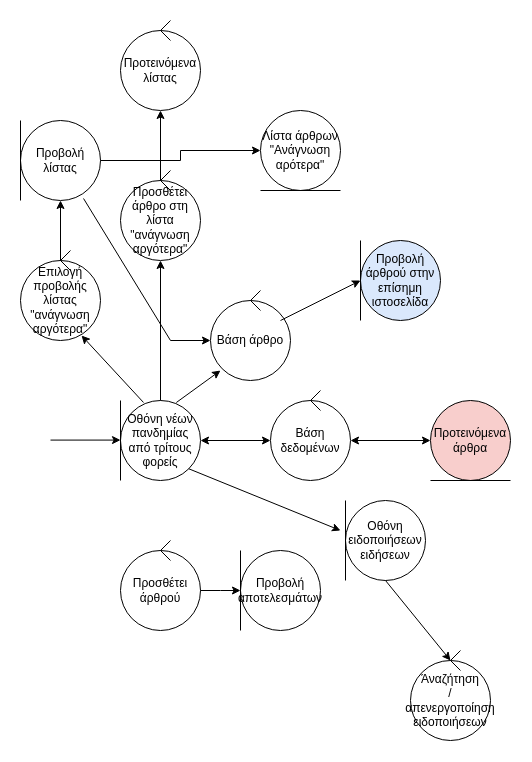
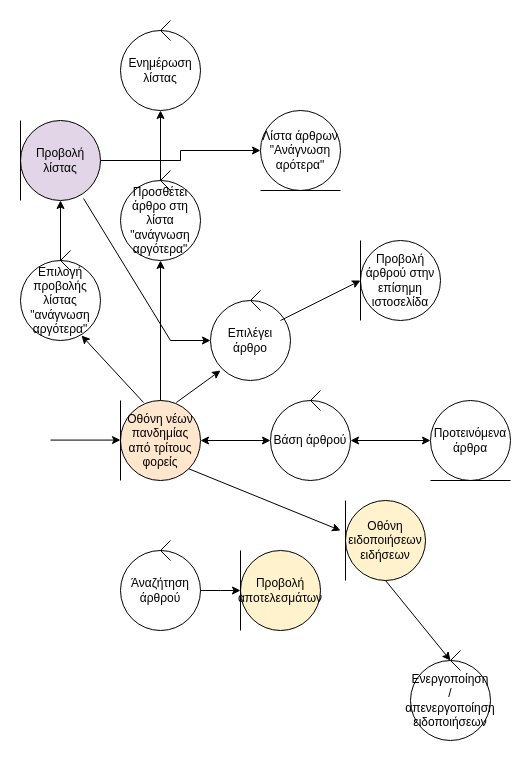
  <mxCell id="0" />
  <mxCell id="1" parent="0" />
  <mxCell id="2" value="" style="group" vertex="1" connectable="0" parent="1"><mxGeometry x="120" y="20" width="80" height="90" as="geometry" /></mxCell>
- <mxCell id="3" value="Προτεινόμενα λίστας" style="ellipse;whiteSpace=wrap;html=1;aspect=fixed;" vertex="1" parent="2"><mxGeometry y="10" width="80" height="80" as="geometry" /></mxCell>
+ <mxCell id="3" value="Ενημέρωση λίστας" style="ellipse;whiteSpace=wrap;html=1;aspect=fixed;" vertex="1" parent="2"><mxGeometry y="10" width="80" height="80" as="geometry" /></mxCell>
  <mxCell id="4" value="" style="group" vertex="1" connectable="0" parent="2"><mxGeometry x="40" width="10" height="20" as="geometry" /></mxCell>
  <mxCell id="5" value="" style="endArrow=none;html=1;" edge="1" parent="4"><mxGeometry width="50" height="50" relative="1" as="geometry"><mxPoint x="10" y="20" as="sourcePoint" /><mxPoint y="10" as="targetPoint" /></mxGeometry></mxCell>
  <mxCell id="6" value="" style="endArrow=none;html=1;" edge="1" parent="4"><mxGeometry width="50" height="50" relative="1" as="geometry"><mxPoint y="10" as="sourcePoint" /><mxPoint x="10" as="targetPoint" /></mxGeometry></mxCell>
  <mxCell id="7" value="" style="group;rotation=0;" vertex="1" connectable="0" parent="1"><mxGeometry x="120" y="400" width="80" height="80" as="geometry" /></mxCell>
- <mxCell id="8" value="Οθόνη νέων πανδημίας από τρίτους φορείς" style="ellipse;whiteSpace=wrap;html=1;aspect=fixed;rotation=0;" vertex="1" parent="7"><mxGeometry width="80" height="80" as="geometry" /></mxCell>
+ <mxCell id="8" value="Οθόνη νέων πανδημίας από τρίτους φορείς" style="ellipse;whiteSpace=wrap;html=1;aspect=fixed;rotation=0;fillColor=#ffe6cc;" vertex="1" parent="7"><mxGeometry width="80" height="80" as="geometry" /></mxCell>
  <mxCell id="9" value="" style="endArrow=none;html=1;" edge="1" parent="7"><mxGeometry width="50" height="50" relative="1" as="geometry"><mxPoint y="80" as="sourcePoint" /><mxPoint as="targetPoint" /></mxGeometry></mxCell>
  <mxCell id="10" value="" style="endArrow=classic;html=1;" edge="1" parent="1"><mxGeometry width="50" height="50" relative="1" as="geometry"><mxPoint x="50" y="439.58" as="sourcePoint" /><mxPoint x="120" y="439.58" as="targetPoint" /></mxGeometry></mxCell>
  <mxCell id="11" value="" style="group" vertex="1" connectable="0" parent="1"><mxGeometry x="410" y="650" width="80" height="90" as="geometry" /></mxCell>
- <mxCell id="12" value="&lt;div&gt;Άναζήτηση&lt;/div&gt;&lt;div&gt;/απενεργοποίηση ειδοποιήσεων&lt;/div&gt;" style="ellipse;whiteSpace=wrap;html=1;aspect=fixed;" vertex="1" parent="11"><mxGeometry y="10" width="80" height="80" as="geometry" /></mxCell>
+ <mxCell id="12" value="&lt;div&gt;Ενεργοποίηση&lt;/div&gt;&lt;div&gt;/απενεργοποίηση ειδοποιήσεων&lt;/div&gt;" style="ellipse;whiteSpace=wrap;html=1;aspect=fixed;" vertex="1" parent="11"><mxGeometry y="10" width="80" height="80" as="geometry" /></mxCell>
  <mxCell id="13" value="" style="group" vertex="1" connectable="0" parent="11"><mxGeometry x="40" width="10" height="20" as="geometry" /></mxCell>
  <mxCell id="14" value="" style="endArrow=none;html=1;" edge="1" parent="13"><mxGeometry width="50" height="50" relative="1" as="geometry"><mxPoint x="10" y="20" as="sourcePoint" /><mxPoint y="10" as="targetPoint" /></mxGeometry></mxCell>
  <mxCell id="15" value="" style="endArrow=none;html=1;" edge="1" parent="13"><mxGeometry width="50" height="50" relative="1" as="geometry"><mxPoint y="10" as="sourcePoint" /><mxPoint x="10" as="targetPoint" /></mxGeometry></mxCell>
  <mxCell id="16" value="" style="group;rotation=0;" vertex="1" connectable="0" parent="1"><mxGeometry x="345" y="500" width="80" height="80" as="geometry" /></mxCell>
- <mxCell id="17" value="&lt;div&gt;Οθόνη ειδοποιήσεων&lt;/div&gt;&lt;div&gt;ειδήσεων&lt;br&gt;&lt;/div&gt;" style="ellipse;whiteSpace=wrap;html=1;aspect=fixed;rotation=0;" vertex="1" parent="16"><mxGeometry width="80" height="80" as="geometry" /></mxCell>
+ <mxCell id="17" value="&lt;div&gt;Οθόνη ειδοποιήσεων&lt;/div&gt;&lt;div&gt;ειδήσεων&lt;br&gt;&lt;/div&gt;" style="ellipse;whiteSpace=wrap;html=1;aspect=fixed;rotation=0;fillColor=#fff2cc;" vertex="1" parent="16"><mxGeometry width="80" height="80" as="geometry" /></mxCell>
  <mxCell id="18" value="" style="endArrow=none;html=1;" edge="1" parent="16"><mxGeometry width="50" height="50" relative="1" as="geometry"><mxPoint y="80" as="sourcePoint" /><mxPoint as="targetPoint" /></mxGeometry></mxCell>
  <mxCell id="19" value="" style="endArrow=classic;html=1;exitX=0.5;exitY=1;exitDx=0;exitDy=0;" edge="1" parent="1" source="17"><mxGeometry width="50" height="50" relative="1" as="geometry"><mxPoint x="450" y="585" as="sourcePoint" /><mxPoint x="450" y="660" as="targetPoint" /></mxGeometry></mxCell>
  <mxCell id="20" value="" style="group;rotation=0;" vertex="1" connectable="0" parent="1"><mxGeometry x="360" y="240" width="80" height="80" as="geometry" /></mxCell>
- <mxCell id="21" value="Προβολή άρθρού στην επίσημη ιστοσελίδα" style="ellipse;whiteSpace=wrap;html=1;aspect=fixed;rotation=0;fillColor=#dae8fc;" vertex="1" parent="20"><mxGeometry width="80" height="80" as="geometry" /></mxCell>
+ <mxCell id="21" value="Προβολή άρθρού στην επίσημη ιστοσελίδα" style="ellipse;whiteSpace=wrap;html=1;aspect=fixed;rotation=0;" vertex="1" parent="20"><mxGeometry width="80" height="80" as="geometry" /></mxCell>
  <mxCell id="22" value="" style="endArrow=none;html=1;" edge="1" parent="20"><mxGeometry width="50" height="50" relative="1" as="geometry"><mxPoint y="80" as="sourcePoint" /><mxPoint as="targetPoint" /></mxGeometry></mxCell>
  <mxCell id="23" value="" style="group" vertex="1" connectable="0" parent="1"><mxGeometry x="210" y="290" width="80" height="90" as="geometry" /></mxCell>
- <mxCell id="24" value="Βάση άρθρο" style="ellipse;whiteSpace=wrap;html=1;aspect=fixed;" vertex="1" parent="23"><mxGeometry y="10" width="80" height="80" as="geometry" /></mxCell>
+ <mxCell id="24" value="Επιλέγει άρθρο" style="ellipse;whiteSpace=wrap;html=1;aspect=fixed;" vertex="1" parent="23"><mxGeometry y="10" width="80" height="80" as="geometry" /></mxCell>
  <mxCell id="25" value="" style="group" vertex="1" connectable="0" parent="23"><mxGeometry x="40" width="10" height="20" as="geometry" /></mxCell>
  <mxCell id="26" value="" style="endArrow=none;html=1;" edge="1" parent="25"><mxGeometry width="50" height="50" relative="1" as="geometry"><mxPoint x="10" y="20" as="sourcePoint" /><mxPoint y="10" as="targetPoint" /></mxGeometry></mxCell>
  <mxCell id="27" value="" style="endArrow=none;html=1;" edge="1" parent="25"><mxGeometry width="50" height="50" relative="1" as="geometry"><mxPoint y="10" as="sourcePoint" /><mxPoint x="10" as="targetPoint" /></mxGeometry></mxCell>
  <mxCell id="28" value="" style="endArrow=classic;html=1;exitX=0.698;exitY=0.025;exitDx=0;exitDy=0;exitPerimeter=0;" edge="1" parent="1" source="8"><mxGeometry width="50" height="50" relative="1" as="geometry"><mxPoint x="190" y="380" as="sourcePoint" /><mxPoint x="220" y="370" as="targetPoint" /></mxGeometry></mxCell>
  <mxCell id="29" value="" style="endArrow=classic;html=1;exitX=0.698;exitY=0.025;exitDx=0;exitDy=0;exitPerimeter=0;" edge="1" parent="1"><mxGeometry width="50" height="50" relative="1" as="geometry"><mxPoint x="280" y="320" as="sourcePoint" /><mxPoint x="360" y="280" as="targetPoint" /></mxGeometry></mxCell>
  <mxCell id="30" value="" style="group" vertex="1" connectable="0" parent="1"><mxGeometry x="120" y="540" width="80" height="90" as="geometry" /></mxCell>
- <mxCell id="31" value="Προσθέτει άρθρού" style="ellipse;whiteSpace=wrap;html=1;aspect=fixed;" vertex="1" parent="30"><mxGeometry y="10" width="80" height="80" as="geometry" /></mxCell>
+ <mxCell id="31" value="Άναζήτηση άρθρού" style="ellipse;whiteSpace=wrap;html=1;aspect=fixed;" vertex="1" parent="30"><mxGeometry y="10" width="80" height="80" as="geometry" /></mxCell>
  <mxCell id="32" value="" style="group" vertex="1" connectable="0" parent="30"><mxGeometry x="40" width="10" height="20" as="geometry" /></mxCell>
  <mxCell id="33" value="" style="endArrow=none;html=1;" edge="1" parent="32"><mxGeometry width="50" height="50" relative="1" as="geometry"><mxPoint x="10" y="20" as="sourcePoint" /><mxPoint y="10" as="targetPoint" /></mxGeometry></mxCell>
  <mxCell id="34" value="" style="endArrow=none;html=1;" edge="1" parent="32"><mxGeometry width="50" height="50" relative="1" as="geometry"><mxPoint y="10" as="sourcePoint" /><mxPoint x="10" as="targetPoint" /></mxGeometry></mxCell>
  <mxCell id="35" value="" style="group;rotation=0;" vertex="1" connectable="0" parent="1"><mxGeometry x="240" y="550" width="80" height="80" as="geometry" /></mxCell>
- <mxCell id="36" value="Προβολή αποτελεσμάτων" style="ellipse;whiteSpace=wrap;html=1;aspect=fixed;rotation=0;" vertex="1" parent="35"><mxGeometry width="80" height="80" as="geometry" /></mxCell>
+ <mxCell id="36" value="Προβολή αποτελεσμάτων" style="ellipse;whiteSpace=wrap;html=1;aspect=fixed;rotation=0;fillColor=#fff2cc;" vertex="1" parent="35"><mxGeometry width="80" height="80" as="geometry" /></mxCell>
  <mxCell id="37" value="" style="endArrow=none;html=1;" edge="1" parent="35"><mxGeometry width="50" height="50" relative="1" as="geometry"><mxPoint y="80" as="sourcePoint" /><mxPoint as="targetPoint" /></mxGeometry></mxCell>
  <mxCell id="38" value="" style="group" vertex="1" connectable="0" parent="1"><mxGeometry x="270" y="390" width="80" height="90" as="geometry" /></mxCell>
- <mxCell id="39" value="Βάση δεδομένων" style="ellipse;whiteSpace=wrap;html=1;aspect=fixed;" vertex="1" parent="38"><mxGeometry y="10" width="80" height="80" as="geometry" /></mxCell>
+ <mxCell id="39" value="Βάση άρθρού" style="ellipse;whiteSpace=wrap;html=1;aspect=fixed;" vertex="1" parent="38"><mxGeometry y="10" width="80" height="80" as="geometry" /></mxCell>
  <mxCell id="40" value="" style="group" vertex="1" connectable="0" parent="38"><mxGeometry x="40" width="10" height="20" as="geometry" /></mxCell>
  <mxCell id="41" value="" style="endArrow=none;html=1;" edge="1" parent="40"><mxGeometry width="50" height="50" relative="1" as="geometry"><mxPoint x="10" y="20" as="sourcePoint" /><mxPoint y="10" as="targetPoint" /></mxGeometry></mxCell>
  <mxCell id="42" value="" style="endArrow=none;html=1;" edge="1" parent="40"><mxGeometry width="50" height="50" relative="1" as="geometry"><mxPoint y="10" as="sourcePoint" /><mxPoint x="10" as="targetPoint" /></mxGeometry></mxCell>
  <mxCell id="43" value="" style="group;rotation=0;" vertex="1" connectable="0" parent="1"><mxGeometry x="20" y="120" width="80" height="80" as="geometry" /></mxCell>
- <mxCell id="44" value="Προβολή λίστας" style="ellipse;whiteSpace=wrap;html=1;aspect=fixed;rotation=0;" vertex="1" parent="43"><mxGeometry width="80" height="80" as="geometry" /></mxCell>
+ <mxCell id="44" value="Προβολή λίστας" style="ellipse;whiteSpace=wrap;html=1;aspect=fixed;rotation=0;fillColor=#e1d5e7;" vertex="1" parent="43"><mxGeometry width="80" height="80" as="geometry" /></mxCell>
  <mxCell id="45" value="" style="endArrow=none;html=1;" edge="1" parent="43"><mxGeometry width="50" height="50" relative="1" as="geometry"><mxPoint y="80" as="sourcePoint" /><mxPoint as="targetPoint" /></mxGeometry></mxCell>
  <mxCell id="46" value="" style="endArrow=none;html=1;exitX=0.788;exitY=0.975;exitDx=0;exitDy=0;exitPerimeter=0;" edge="1" parent="43" source="44"><mxGeometry width="50" height="50" relative="1" as="geometry"><mxPoint x="60" y="120" as="sourcePoint" /><mxPoint x="150" y="220" as="targetPoint" /></mxGeometry></mxCell>
  <mxCell id="47" value="" style="endArrow=classic;startArrow=classic;html=1;exitX=1;exitY=0.5;exitDx=0;exitDy=0;entryX=0;entryY=0.5;entryDx=0;entryDy=0;" edge="1" parent="1" source="8" target="39"><mxGeometry width="50" height="50" relative="1" as="geometry"><mxPoint x="210" y="470" as="sourcePoint" /><mxPoint x="260" y="420" as="targetPoint" /></mxGeometry></mxCell>
  <mxCell id="48" value="" style="group" vertex="1" connectable="0" parent="1"><mxGeometry x="430" y="400" width="80" height="80" as="geometry" /></mxCell>
- <mxCell id="49" value="Προτεινόμενα άρθρα" style="ellipse;whiteSpace=wrap;html=1;aspect=fixed;rotation=0;fillColor=#f8cecc;" vertex="1" parent="48"><mxGeometry width="80" height="80" as="geometry" /></mxCell>
+ <mxCell id="49" value="Προτεινόμενα άρθρα" style="ellipse;whiteSpace=wrap;html=1;aspect=fixed;rotation=0;" vertex="1" parent="48"><mxGeometry width="80" height="80" as="geometry" /></mxCell>
  <mxCell id="50" value="" style="endArrow=none;html=1;" edge="1" parent="48"><mxGeometry width="50" height="50" relative="1" as="geometry"><mxPoint y="80" as="sourcePoint" /><mxPoint x="80" y="80" as="targetPoint" /></mxGeometry></mxCell>
  <mxCell id="51" value="" style="endArrow=classic;startArrow=classic;html=1;entryX=0;entryY=0.5;entryDx=0;entryDy=0;exitX=1;exitY=0.5;exitDx=0;exitDy=0;" edge="1" parent="1" source="39" target="49"><mxGeometry width="50" height="50" relative="1" as="geometry"><mxPoint x="360" y="450" as="sourcePoint" /><mxPoint x="410" y="400" as="targetPoint" /></mxGeometry></mxCell>
  <mxCell id="52" style="edgeStyle=orthogonalEdgeStyle;rounded=0;orthogonalLoop=1;jettySize=auto;html=1;exitX=1;exitY=0.5;exitDx=0;exitDy=0;" edge="1" parent="1" source="31"><mxGeometry relative="1" as="geometry"><mxPoint x="240" y="590" as="targetPoint" /></mxGeometry></mxCell>
  <mxCell id="53" value="" style="group" vertex="1" connectable="0" parent="1"><mxGeometry x="120" y="170" width="80" height="90" as="geometry" /></mxCell>
  <mxCell id="54" value="Προσθέτει άρθρο στη λίστα &quot;ανάγνωση αργότερα&quot;" style="ellipse;whiteSpace=wrap;html=1;aspect=fixed;" vertex="1" parent="53"><mxGeometry y="10" width="80" height="80" as="geometry" /></mxCell>
  <mxCell id="55" value="" style="group" vertex="1" connectable="0" parent="53"><mxGeometry x="40" width="10" height="20" as="geometry" /></mxCell>
  <mxCell id="56" value="" style="endArrow=none;html=1;" edge="1" parent="55"><mxGeometry width="50" height="50" relative="1" as="geometry"><mxPoint x="10" y="20" as="sourcePoint" /><mxPoint y="10" as="targetPoint" /></mxGeometry></mxCell>
  <mxCell id="57" value="" style="endArrow=none;html=1;" edge="1" parent="55"><mxGeometry width="50" height="50" relative="1" as="geometry"><mxPoint y="10" as="sourcePoint" /><mxPoint x="10" as="targetPoint" /></mxGeometry></mxCell>
  <mxCell id="58" style="edgeStyle=orthogonalEdgeStyle;rounded=0;orthogonalLoop=1;jettySize=auto;html=1;exitX=0.5;exitY=0;exitDx=0;exitDy=0;entryX=0.5;entryY=1;entryDx=0;entryDy=0;" edge="1" parent="1" source="8" target="54"><mxGeometry relative="1" as="geometry" /></mxCell>
  <mxCell id="59" value="" style="group" vertex="1" connectable="0" parent="1"><mxGeometry x="260" y="110" width="80" height="80" as="geometry" /></mxCell>
  <mxCell id="60" value="Λίστα άρθρων &quot;Ανάγνωση αρότερα&quot;" style="ellipse;whiteSpace=wrap;html=1;aspect=fixed;rotation=0;" vertex="1" parent="59"><mxGeometry width="80" height="80" as="geometry" /></mxCell>
  <mxCell id="61" value="" style="endArrow=none;html=1;" edge="1" parent="59"><mxGeometry width="50" height="50" relative="1" as="geometry"><mxPoint y="80" as="sourcePoint" /><mxPoint x="80" y="80" as="targetPoint" /></mxGeometry></mxCell>
  <mxCell id="62" value="" style="group" vertex="1" connectable="0" parent="1"><mxGeometry x="20" y="250" width="80" height="90" as="geometry" /></mxCell>
  <mxCell id="63" value="Επιλογή προβολής λίστας &quot;ανάγνωση αργότερα&quot;" style="ellipse;whiteSpace=wrap;html=1;aspect=fixed;" vertex="1" parent="62"><mxGeometry y="10" width="80" height="80" as="geometry" /></mxCell>
  <mxCell id="64" value="" style="group" vertex="1" connectable="0" parent="62"><mxGeometry x="40" width="10" height="20" as="geometry" /></mxCell>
  <mxCell id="65" value="" style="endArrow=none;html=1;" edge="1" parent="64"><mxGeometry width="50" height="50" relative="1" as="geometry"><mxPoint x="10" y="20" as="sourcePoint" /><mxPoint y="10" as="targetPoint" /></mxGeometry></mxCell>
  <mxCell id="66" value="" style="endArrow=none;html=1;" edge="1" parent="64"><mxGeometry width="50" height="50" relative="1" as="geometry"><mxPoint y="10" as="sourcePoint" /><mxPoint x="10" as="targetPoint" /></mxGeometry></mxCell>
  <mxCell id="67" value="" style="endArrow=classic;html=1;entryX=0.763;entryY=0.938;entryDx=0;entryDy=0;entryPerimeter=0;exitX=0.288;exitY=0.025;exitDx=0;exitDy=0;exitPerimeter=0;" edge="1" parent="1" source="8" target="63"><mxGeometry width="50" height="50" relative="1" as="geometry"><mxPoint x="100" y="410" as="sourcePoint" /><mxPoint x="150" y="360" as="targetPoint" /></mxGeometry></mxCell>
  <mxCell id="68" style="edgeStyle=orthogonalEdgeStyle;rounded=0;orthogonalLoop=1;jettySize=auto;html=1;" edge="1" parent="1" source="54" target="3"><mxGeometry relative="1" as="geometry" /></mxCell>
  <mxCell id="69" style="edgeStyle=orthogonalEdgeStyle;rounded=0;orthogonalLoop=1;jettySize=auto;html=1;entryX=0;entryY=0.5;entryDx=0;entryDy=0;" edge="1" parent="1" source="44" target="60"><mxGeometry relative="1" as="geometry" /></mxCell>
  <mxCell id="70" style="edgeStyle=orthogonalEdgeStyle;rounded=0;orthogonalLoop=1;jettySize=auto;html=1;" edge="1" parent="1" source="63" target="44"><mxGeometry relative="1" as="geometry" /></mxCell>
  <mxCell id="71" value="" style="endArrow=classic;html=1;" edge="1" parent="1"><mxGeometry width="50" height="50" relative="1" as="geometry"><mxPoint x="170" y="340" as="sourcePoint" /><mxPoint x="210" y="340" as="targetPoint" /></mxGeometry></mxCell>
  <mxCell id="72" value="" style="endArrow=classic;html=1;exitX=1;exitY=1;exitDx=0;exitDy=0;" edge="1" parent="1" source="8"><mxGeometry width="50" height="50" relative="1" as="geometry"><mxPoint x="630" y="570" as="sourcePoint" /><mxPoint x="340" y="530" as="targetPoint" /></mxGeometry></mxCell>
